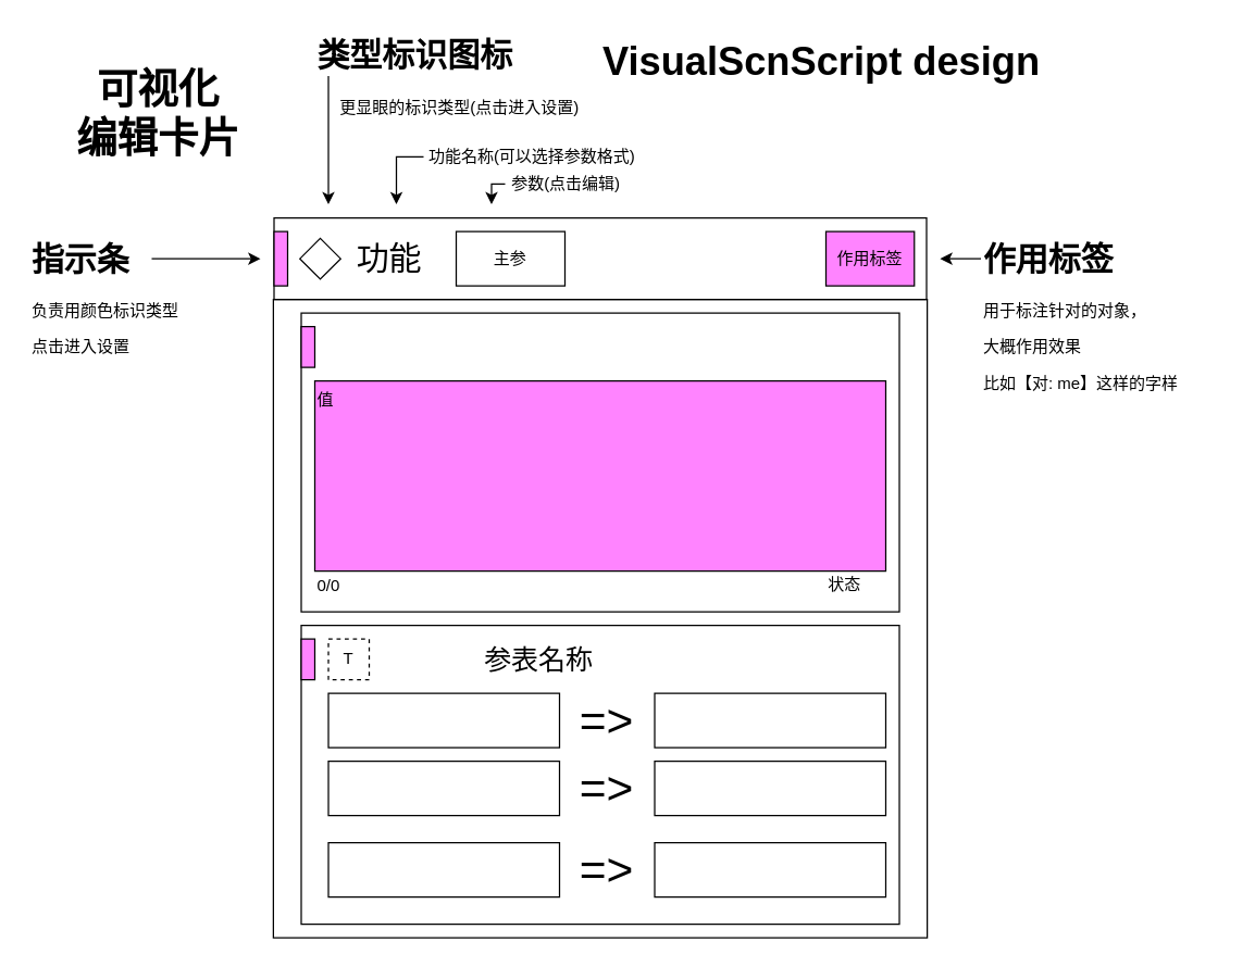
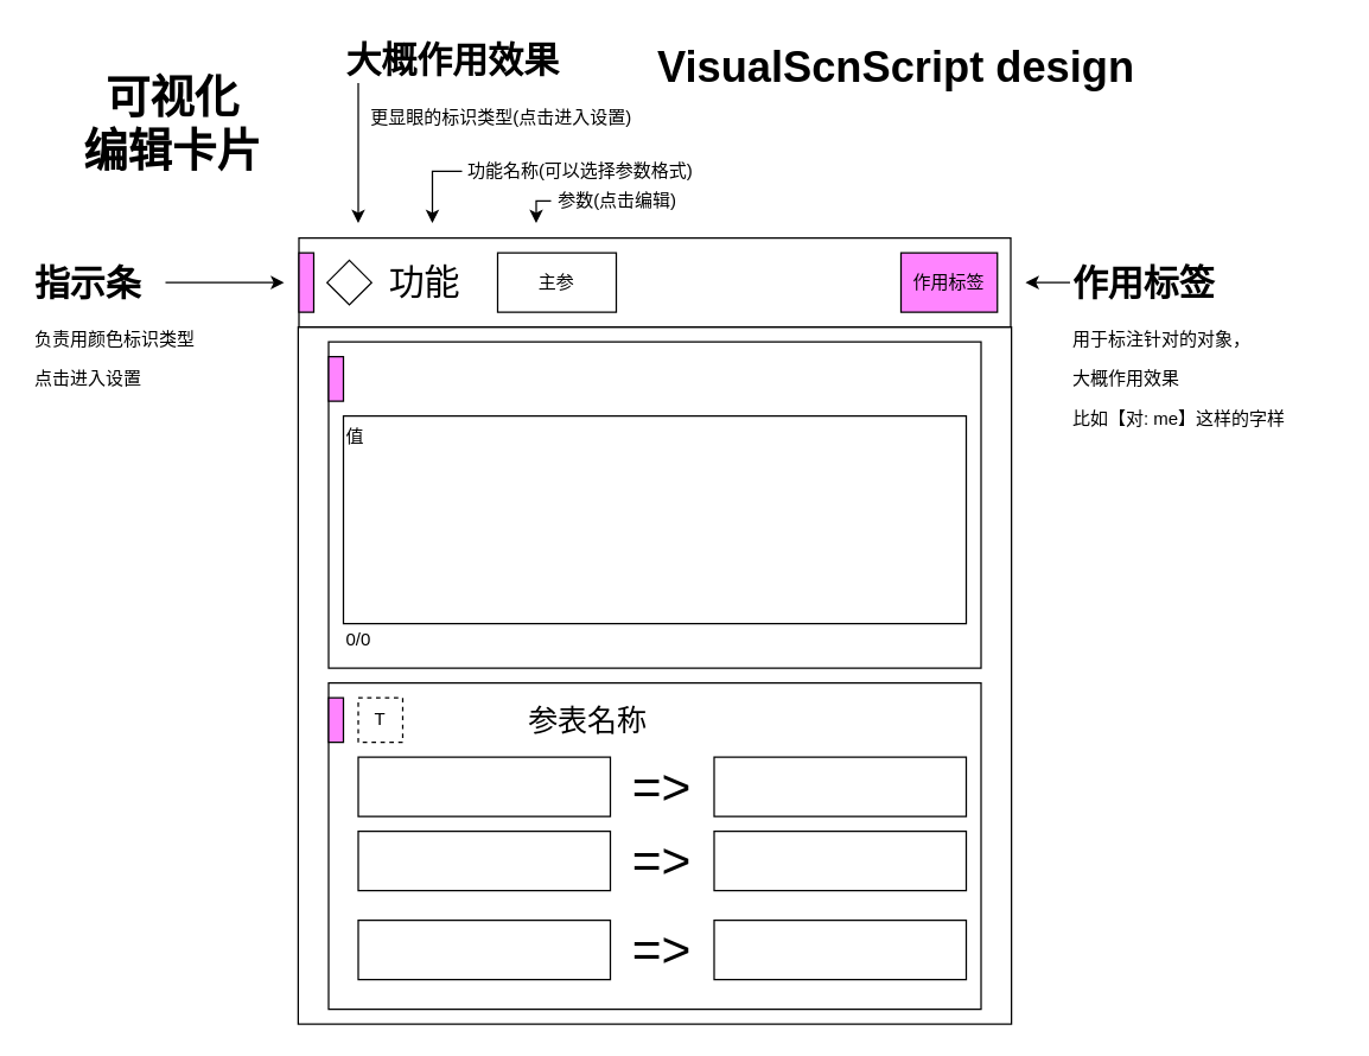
  <mxCell id="0" />
  <mxCell id="1" parent="0" />
  <mxCell id="2" value="" style="group" vertex="1" connectable="0" parent="1"><mxGeometry x="200.5" y="160" width="481" height="530" as="geometry" /></mxCell>
  <mxCell id="3" value="" style="rounded=0;whiteSpace=wrap;html=1;" vertex="1" parent="2"><mxGeometry y="60" width="481" height="470" as="geometry" /></mxCell>
  <mxCell id="4" value="" style="group" vertex="1" connectable="0" parent="2"><mxGeometry x="20.5" y="300" width="440" height="220" as="geometry" /></mxCell>
  <mxCell id="5" value="" style="rounded=0;whiteSpace=wrap;html=1;" vertex="1" parent="4"><mxGeometry width="440" height="220" as="geometry" /></mxCell>
  <mxCell id="6" value="" style="rounded=0;whiteSpace=wrap;html=1;fillColor=#FF84FF;" vertex="1" parent="4"><mxGeometry y="10" width="10" height="30" as="geometry" /></mxCell>
  <mxCell id="7" value="" style="rounded=0;whiteSpace=wrap;html=1;" vertex="1" parent="4"><mxGeometry x="20" y="50" width="170" height="40" as="geometry" /></mxCell>
  <mxCell id="8" value="参表名称" style="text;html=1;align=center;verticalAlign=middle;whiteSpace=wrap;rounded=0;fontSize=20;" vertex="1" parent="4"><mxGeometry x="130" y="10" width="90" height="30" as="geometry" /></mxCell>
  <mxCell id="9" value="" style="rounded=0;whiteSpace=wrap;html=1;" vertex="1" parent="4"><mxGeometry x="260" y="50" width="170" height="40" as="geometry" /></mxCell>
  <mxCell id="10" value="=&amp;gt;" style="text;html=1;align=center;verticalAlign=middle;whiteSpace=wrap;rounded=0;fontSize=34;" vertex="1" parent="4"><mxGeometry x="190" y="50" width="70" height="40" as="geometry" /></mxCell>
  <mxCell id="11" value="" style="rounded=0;whiteSpace=wrap;html=1;" vertex="1" parent="4"><mxGeometry x="20" y="100" width="170" height="40" as="geometry" /></mxCell>
  <mxCell id="12" value="" style="rounded=0;whiteSpace=wrap;html=1;" vertex="1" parent="4"><mxGeometry x="260" y="100" width="170" height="40" as="geometry" /></mxCell>
  <mxCell id="13" value="=&amp;gt;" style="text;html=1;align=center;verticalAlign=middle;whiteSpace=wrap;rounded=0;fontSize=34;" vertex="1" parent="4"><mxGeometry x="190" y="100" width="70" height="40" as="geometry" /></mxCell>
  <mxCell id="14" value="" style="rounded=0;whiteSpace=wrap;html=1;" vertex="1" parent="4"><mxGeometry x="20" y="160" width="170" height="40" as="geometry" /></mxCell>
  <mxCell id="15" value="" style="rounded=0;whiteSpace=wrap;html=1;" vertex="1" parent="4"><mxGeometry x="260" y="160" width="170" height="40" as="geometry" /></mxCell>
  <mxCell id="16" value="=&amp;gt;" style="text;html=1;align=center;verticalAlign=middle;whiteSpace=wrap;rounded=0;fontSize=34;" vertex="1" parent="4"><mxGeometry x="190" y="160" width="70" height="40" as="geometry" /></mxCell>
  <mxCell id="17" value="T" style="rounded=0;whiteSpace=wrap;html=1;dashed=1;" vertex="1" parent="4"><mxGeometry x="20" y="10" width="30" height="30" as="geometry" /></mxCell>
  <mxCell id="18" value="" style="group" vertex="1" connectable="0" parent="2"><mxGeometry x="20.5" y="70" width="440" height="220" as="geometry" /></mxCell>
  <mxCell id="19" value="" style="rounded=0;whiteSpace=wrap;html=1;" vertex="1" parent="18"><mxGeometry width="440" height="220" as="geometry" /></mxCell>
- <mxCell id="20" value="值" style="rounded=0;whiteSpace=wrap;html=1;align=left;verticalAlign=top;fillColor=#ff84ff;" vertex="1" parent="18"><mxGeometry x="10" y="50" width="420" height="140" as="geometry" /></mxCell>
+ <mxCell id="20" value="值" style="rounded=0;whiteSpace=wrap;html=1;align=left;verticalAlign=top;" vertex="1" parent="18"><mxGeometry x="10" y="50" width="420" height="140" as="geometry" /></mxCell>
  <mxCell id="21" value="0/0" style="text;html=1;align=left;verticalAlign=bottom;whiteSpace=wrap;rounded=0;" vertex="1" parent="18"><mxGeometry x="10" y="190" width="50" height="20" as="geometry" /></mxCell>
- <mxCell id="22" value="状态" style="text;html=1;align=center;verticalAlign=middle;whiteSpace=wrap;rounded=0;" vertex="1" parent="18"><mxGeometry x="370" y="190" width="60" height="20" as="geometry" /></mxCell>
  <mxCell id="23" value="" style="rounded=0;whiteSpace=wrap;html=1;fillColor=#FF84FF;" vertex="1" parent="18"><mxGeometry y="10" width="10" height="30" as="geometry" /></mxCell>
  <mxCell id="24" value="" style="group;labelBackgroundColor=none;" vertex="1" connectable="0" parent="2"><mxGeometry x="0.5" width="480" height="60" as="geometry" /></mxCell>
  <mxCell id="25" value="" style="rounded=0;whiteSpace=wrap;html=1;" vertex="1" parent="24"><mxGeometry width="480" height="60" as="geometry" /></mxCell>
  <mxCell id="26" value="" style="rounded=0;whiteSpace=wrap;html=1;fillColor=#FF84FF;" vertex="1" parent="24"><mxGeometry y="10" width="10" height="40" as="geometry" /></mxCell>
  <mxCell id="27" value="功能" style="text;html=1;align=left;verticalAlign=middle;whiteSpace=wrap;rounded=0;fontSize=24;" vertex="1" parent="24"><mxGeometry x="59" y="15" width="60" height="30" as="geometry" /></mxCell>
  <mxCell id="28" value="" style="rhombus;whiteSpace=wrap;html=1;" vertex="1" parent="24"><mxGeometry x="19" y="15" width="30" height="30" as="geometry" /></mxCell>
  <mxCell id="29" value="作用标签" style="rounded=0;whiteSpace=wrap;html=1;fillColor=#ff84ff;" vertex="1" parent="24"><mxGeometry x="406" y="10" width="65" height="40" as="geometry" /></mxCell>
  <mxCell id="30" value="主参" style="rounded=0;whiteSpace=wrap;html=1;" vertex="1" parent="24"><mxGeometry x="134" y="10" width="80" height="40" as="geometry" /></mxCell>
  <mxCell id="31" value="VisualScnScript&amp;nbsp;design" style="text;html=1;align=left;verticalAlign=middle;whiteSpace=wrap;rounded=0;fontStyle=1;fontSize=29;" vertex="1" parent="1"><mxGeometry x="441" y="30" width="440" height="30" as="geometry" /></mxCell>
  <mxCell id="32" value="&lt;h1 style=&quot;margin-top: 0px;&quot;&gt;指示条&lt;/h1&gt;&lt;p&gt;负责用颜色标识类型&lt;/p&gt;&lt;p&gt;点击进入设置&lt;/p&gt;" style="text;html=1;whiteSpace=wrap;overflow=hidden;rounded=0;" vertex="1" parent="1"><mxGeometry x="20.5" y="170" width="180" height="100" as="geometry" /></mxCell>
  <mxCell id="33" value="" style="endArrow=classic;html=1;rounded=0;" edge="1" parent="1"><mxGeometry width="50" height="50" relative="1" as="geometry"><mxPoint x="111" y="190" as="sourcePoint" /><mxPoint x="191" y="190" as="targetPoint" /></mxGeometry></mxCell>
- <mxCell id="34" value="&lt;h1 style=&quot;margin-top: 0px;&quot;&gt;类型标识图标&lt;/h1&gt;&lt;p&gt;&amp;nbsp; &amp;nbsp; &amp;nbsp;更显眼的标识类型(点击进入设置)&lt;/p&gt;" style="text;html=1;whiteSpace=wrap;overflow=hidden;rounded=0;" vertex="1" parent="1"><mxGeometry x="231" width="200" height="80" as="geometry" y="20" /></mxCell>
+ <mxCell id="34" value="&lt;h1 style=&quot;margin-top: 0px;&quot;&gt;大概作用效果&lt;/h1&gt;&lt;p&gt;&amp;nbsp; &amp;nbsp; &amp;nbsp;更显眼的标识类型(点击进入设置)&lt;/p&gt;" style="text;html=1;whiteSpace=wrap;overflow=hidden;rounded=0;" vertex="1" parent="1"><mxGeometry x="231" width="200" height="80" as="geometry" y="20" /></mxCell>
  <mxCell id="35" value="" style="endArrow=classic;html=1;rounded=0;exitX=0.05;exitY=0.444;exitDx=0;exitDy=0;exitPerimeter=0;" edge="1" parent="1" source="34"><mxGeometry width="50" height="50" relative="1" as="geometry"><mxPoint x="231" y="70" as="sourcePoint" /><mxPoint x="241" y="150" as="targetPoint" /></mxGeometry></mxCell>
  <mxCell id="36" style="edgeStyle=orthogonalEdgeStyle;rounded=0;orthogonalLoop=1;jettySize=auto;html=1;" edge="1" parent="1" source="37"><mxGeometry relative="1" as="geometry"><mxPoint x="291" y="150" as="targetPoint" /></mxGeometry></mxCell>
  <mxCell id="37" value="功能名称(可以选择参数格式)" style="text;html=1;align=center;verticalAlign=middle;whiteSpace=wrap;rounded=0;" vertex="1" parent="1"><mxGeometry x="311" y="100" width="160" height="30" as="geometry" /></mxCell>
  <mxCell id="38" style="edgeStyle=orthogonalEdgeStyle;rounded=0;orthogonalLoop=1;jettySize=auto;html=1;exitX=0;exitY=0.5;exitDx=0;exitDy=0;" edge="1" parent="1" source="39"><mxGeometry relative="1" as="geometry"><mxPoint x="361" y="150" as="targetPoint" /></mxGeometry></mxCell>
  <mxCell id="39" value="参数(点击编辑)" style="text;html=1;align=center;verticalAlign=middle;whiteSpace=wrap;rounded=0;" vertex="1" parent="1"><mxGeometry x="371" y="120" width="90" height="30" as="geometry" /></mxCell>
  <mxCell id="40" value="&lt;h1 style=&quot;margin-top: 0px;&quot;&gt;作用标签&lt;/h1&gt;&lt;p&gt;用于标注针对的对象，&lt;/p&gt;&lt;p&gt;大概作用效果&lt;/p&gt;&lt;p&gt;比如【对: me】这样的字样&lt;/p&gt;" style="text;html=1;whiteSpace=wrap;overflow=hidden;rounded=0;" vertex="1" parent="1"><mxGeometry x="721" y="170" width="180" height="120" as="geometry" /></mxCell>
  <mxCell id="41" value="" style="endArrow=classic;html=1;rounded=0;" edge="1" parent="1"><mxGeometry width="50" height="50" relative="1" as="geometry"><mxPoint x="721" y="190" as="sourcePoint" /><mxPoint x="691" y="190" as="targetPoint" /></mxGeometry></mxCell>
  <mxCell id="42" value="可视化&lt;div&gt;编辑卡片&lt;/div&gt;" style="text;html=1;align=center;verticalAlign=middle;whiteSpace=wrap;rounded=0;fontStyle=1;fontSize=30;" vertex="1" parent="1"><mxGeometry x="41" y="45" width="150" height="75" as="geometry" /></mxCell>
